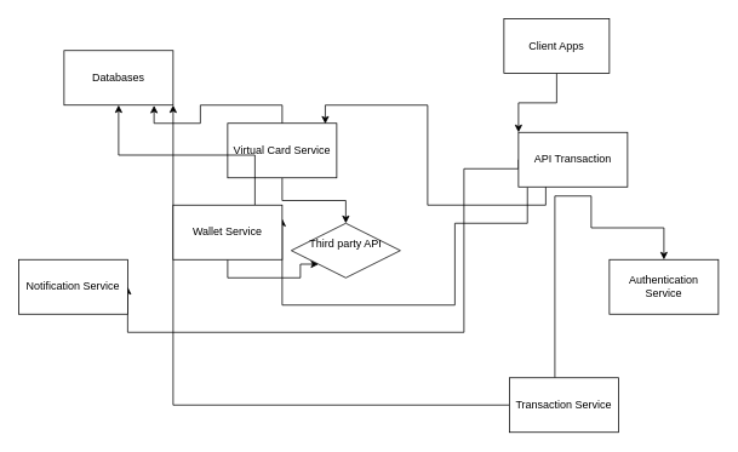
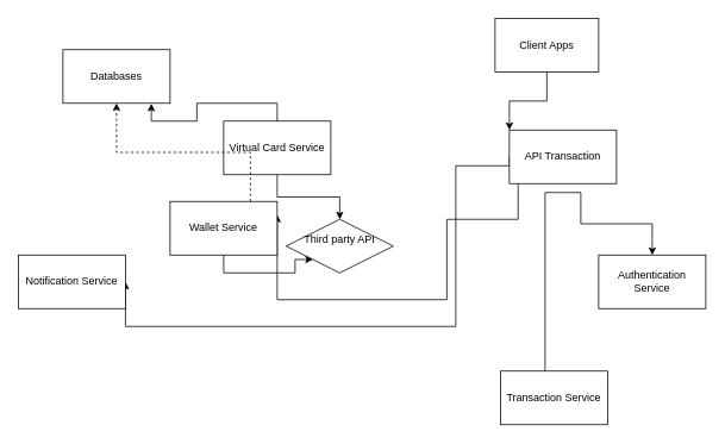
  <mxCell id="0" />
  <mxCell id="1" parent="0" />
  <mxCell id="2" value="Databases" style="rounded=0;whiteSpace=wrap;html=1;" vertex="1" parent="1"><mxGeometry x="70" y="55" width="120" height="60" as="geometry" /></mxCell>
  <mxCell id="3" style="edgeStyle=orthogonalEdgeStyle;rounded=0;orthogonalLoop=1;jettySize=auto;html=1;exitX=0.5;exitY=1;exitDx=0;exitDy=0;entryX=0.5;entryY=0;entryDx=0;entryDy=0;" edge="1" parent="1" source="4" target="18"><mxGeometry relative="1" as="geometry" /></mxCell>
  <mxCell id="4" value="Virtual Card Service" style="rounded=0;whiteSpace=wrap;html=1;" vertex="1" parent="1"><mxGeometry x="250" y="135" width="120" height="60" as="geometry" /></mxCell>
  <mxCell id="5" style="edgeStyle=orthogonalEdgeStyle;rounded=0;orthogonalLoop=1;jettySize=auto;html=1;exitX=0.417;exitY=0;exitDx=0;exitDy=0;exitPerimeter=0;" edge="1" parent="1" source="14" target="11"><mxGeometry relative="1" as="geometry"><Array as="points"><mxPoint x="610" y="215" /><mxPoint x="650" y="215" /><mxPoint x="650" y="250" /><mxPoint x="730" y="250" /></Array></mxGeometry></mxCell>
  <mxCell id="6" style="edgeStyle=orthogonalEdgeStyle;rounded=0;orthogonalLoop=1;jettySize=auto;html=1;entryX=1;entryY=0.25;entryDx=0;entryDy=0;exitX=0.082;exitY=1.007;exitDx=0;exitDy=0;exitPerimeter=0;" edge="1" parent="1" source="8" target="17"><mxGeometry relative="1" as="geometry"><Array as="points"><mxPoint x="580" y="245" /><mxPoint x="500" y="245" /><mxPoint x="500" y="335" /><mxPoint x="310" y="335" /></Array></mxGeometry></mxCell>
  <mxCell id="7" style="edgeStyle=orthogonalEdgeStyle;rounded=0;orthogonalLoop=1;jettySize=auto;html=1;exitX=0;exitY=0.5;exitDx=0;exitDy=0;entryX=1;entryY=0.5;entryDx=0;entryDy=0;" edge="1" parent="1" source="8" target="12"><mxGeometry relative="1" as="geometry"><Array as="points"><mxPoint x="570" y="185" /><mxPoint x="510" y="185" /><mxPoint x="510" y="365" /><mxPoint x="140" y="365" /></Array></mxGeometry></mxCell>
  <mxCell id="8" value="API Transaction" style="rounded=0;whiteSpace=wrap;html=1;" vertex="1" parent="1"><mxGeometry x="570" y="145" width="120" height="60" as="geometry" /></mxCell>
  <mxCell id="9" style="edgeStyle=orthogonalEdgeStyle;rounded=0;orthogonalLoop=1;jettySize=auto;html=1;entryX=0;entryY=0;entryDx=0;entryDy=0;" edge="1" parent="1" source="10" target="8"><mxGeometry relative="1" as="geometry" /></mxCell>
  <mxCell id="10" value="Client Apps" style="rounded=0;whiteSpace=wrap;html=1;" vertex="1" parent="1"><mxGeometry x="554" y="20" width="116" height="60" as="geometry" /></mxCell>
  <mxCell id="11" value="Authentication Service" style="rounded=0;whiteSpace=wrap;html=1;" vertex="1" parent="1"><mxGeometry x="670" y="285" width="120" height="60" as="geometry" /></mxCell>
  <mxCell id="12" value="Notification Service" style="rounded=0;whiteSpace=wrap;html=1;" vertex="1" parent="1"><mxGeometry x="20" y="285" width="120" height="60" as="geometry" /></mxCell>
- <mxCell id="13" style="edgeStyle=orthogonalEdgeStyle;rounded=0;orthogonalLoop=1;jettySize=auto;html=1;exitX=0;exitY=0.5;exitDx=0;exitDy=0;entryX=1;entryY=1;entryDx=0;entryDy=0;" edge="1" parent="1" source="14" target="2"><mxGeometry relative="1" as="geometry" /></mxCell>
  <mxCell id="14" value="Transaction Service" style="rounded=0;whiteSpace=wrap;html=1;" vertex="1" parent="1"><mxGeometry x="560" y="415" width="120" height="60" as="geometry" /></mxCell>
  <mxCell id="15" style="edgeStyle=orthogonalEdgeStyle;rounded=0;orthogonalLoop=1;jettySize=auto;html=1;exitX=0.5;exitY=1;exitDx=0;exitDy=0;entryX=0;entryY=1;entryDx=0;entryDy=0;" edge="1" parent="1" source="17" target="18"><mxGeometry relative="1" as="geometry" /></mxCell>
- <mxCell id="16" style="edgeStyle=orthogonalEdgeStyle;rounded=0;orthogonalLoop=1;jettySize=auto;html=1;exitX=0.75;exitY=0;exitDx=0;exitDy=0;entryX=0.5;entryY=1;entryDx=0;entryDy=0;" edge="1" parent="1" source="17" target="2"><mxGeometry relative="1" as="geometry" /></mxCell>
+ <mxCell id="16" style="edgeStyle=orthogonalEdgeStyle;rounded=0;orthogonalLoop=1;jettySize=auto;html=1;exitX=0.75;exitY=0;exitDx=0;exitDy=0;entryX=0.5;entryY=1;entryDx=0;entryDy=0;dashed=1;" edge="1" parent="1" source="17" target="2"><mxGeometry relative="1" as="geometry" /></mxCell>
  <mxCell id="17" value="Wallet Service" style="rounded=0;whiteSpace=wrap;html=1;" vertex="1" parent="1"><mxGeometry x="190" y="225" width="120" height="60" as="geometry" /></mxCell>
  <mxCell id="18" value="Third party API&lt;div&gt;&lt;br&gt;&lt;/div&gt;" style="rhombus;whiteSpace=wrap;html=1;" vertex="1" parent="1"><mxGeometry x="320" y="245" width="120" height="60" as="geometry" /></mxCell>
- <mxCell id="19" style="edgeStyle=orthogonalEdgeStyle;rounded=0;orthogonalLoop=1;jettySize=auto;html=1;exitX=0.25;exitY=1;exitDx=0;exitDy=0;entryX=0.895;entryY=0.01;entryDx=0;entryDy=0;entryPerimeter=0;" edge="1" parent="1" source="8" target="4"><mxGeometry relative="1" as="geometry" /></mxCell>
  <mxCell id="20" style="edgeStyle=orthogonalEdgeStyle;rounded=0;orthogonalLoop=1;jettySize=auto;html=1;exitX=0.5;exitY=0;exitDx=0;exitDy=0;entryX=0.825;entryY=1.007;entryDx=0;entryDy=0;entryPerimeter=0;" edge="1" parent="1" source="4" target="2"><mxGeometry relative="1" as="geometry" /></mxCell>
